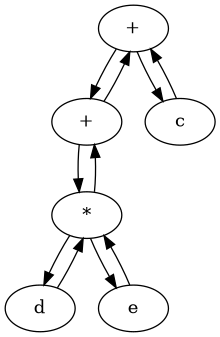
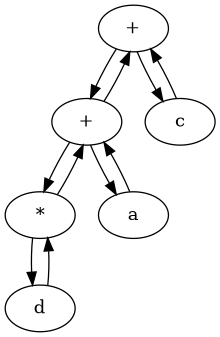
  digraph {
    n1 [label="+"]
    n2 [label="+"]
    n3 [label=c]
    n4 [label=d]
    n5 [label="*"]
-   n6 [label=e]
+   n7 [label=a]
    n1 -> n2
    n1 -> n3
    n2 -> n1
    n2 -> n5
+   n2 -> n7
    n3 -> n1
    n4 -> n5
    n5 -> n2
    n5 -> n4
-   n5 -> n6
-   n6 -> n5
+   n7 -> n2
  }
